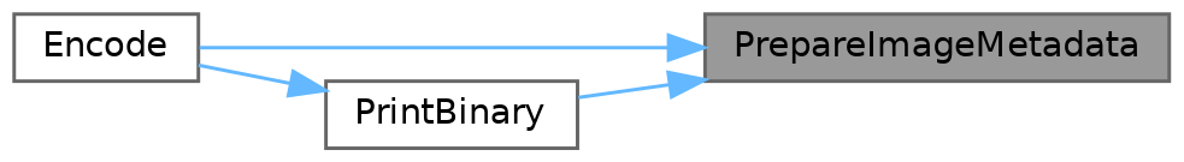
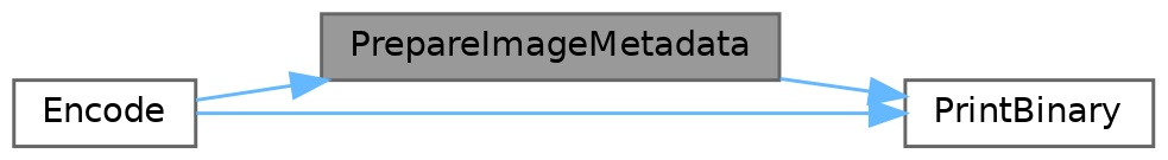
  digraph {
    fontname="DejaVu Sans"
    rankdir=LR
    node [color=grey40 fillcolor=white fontname="DejaVu Sans" fontsize=10 shape=box style=filled]
    edge [color=steelblue1 fontname="DejaVu Sans" fontsize=10 labelfontname=Helvetica labelfontsize=10 style=solid]
    n1 [color=gray40 fillcolor=grey60 fontcolor=black height=0.2 label=PrepareImageMetadata width=0.4]
    n2 [height=0.2 label=PrintBinary width=0.4]
    n3 [height=0.2 label=Encode width=0.4]
-   n2 -> n1
+   n1 -> n2
    n3 -> n1
    n3 -> n2
  }
